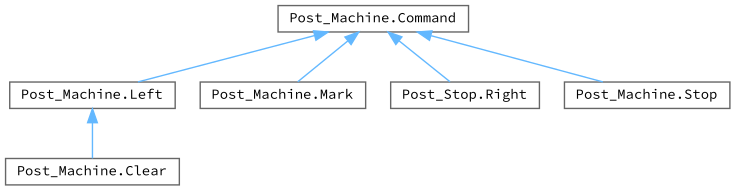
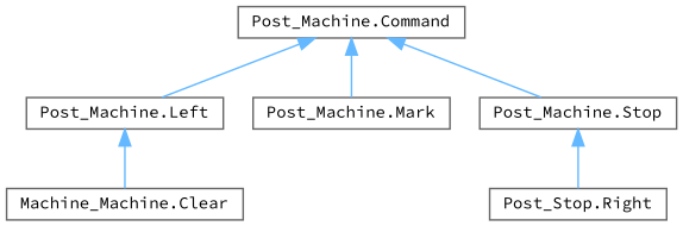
  digraph {
    fontname="Source Code Pro"
    rankdir=TB
    node [color=grey40 fillcolor=white fontname="Source Code Pro" fontsize=10 shape=box style=filled]
    edge [color=steelblue1 dir=back fontname="Source Code Pro" fontsize=10 labelfontname=Helvetica labelfontsize=10 style=solid]
    n1 [height=0.2 label="Post_Machine.Command" width=0.4]
    n2 [height=0.2 label="Post_Machine.Left" width=0.4]
    n3 [height=0.2 label="Post_Machine.Mark" width=0.4]
    n4 [height=0.2 label="Post_Stop.Right" width=0.4]
    n5 [height=0.2 label="Post_Machine.Stop" width=0.4]
-   n6 [height=0.2 label="Post_Machine.Clear" width=0.4]
+   n6 [height=0.2 label="Machine_Machine.Clear" width=0.4]
    n1 -> n2
    n1 -> n3
-   n1 -> n4
+   n5 -> n4
    n1 -> n5
    n2 -> n6
  }
